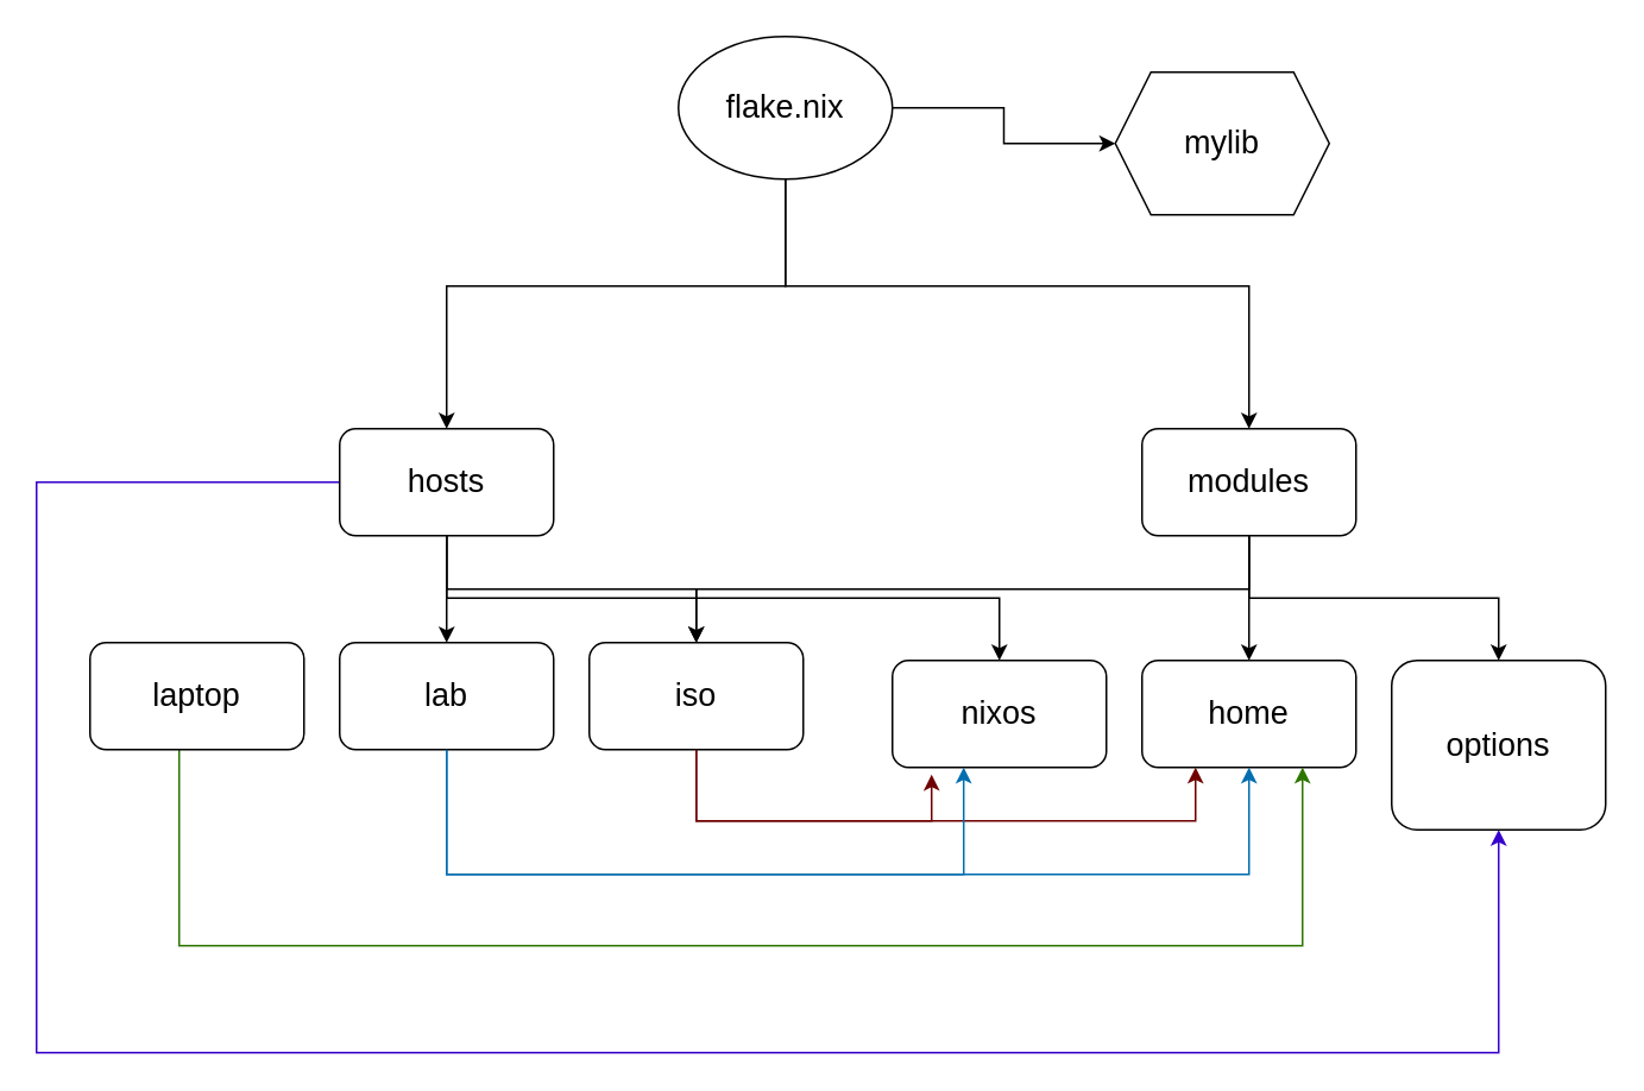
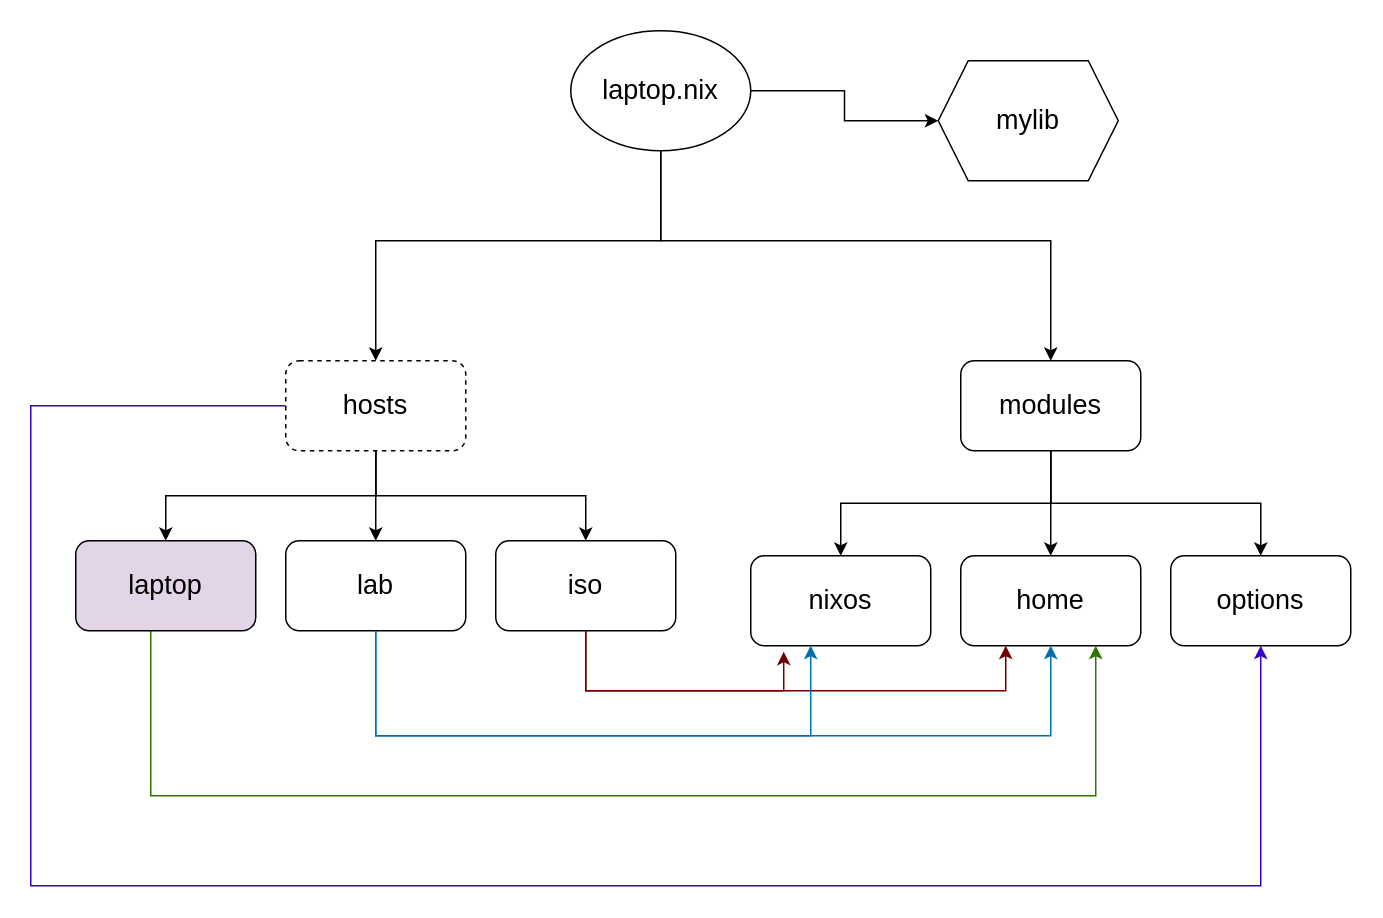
  <mxCell id="0" />
  <mxCell id="1" parent="0" />
  <mxCell id="2" style="edgeStyle=orthogonalEdgeStyle;rounded=0;orthogonalLoop=1;jettySize=auto;html=1;exitX=0.5;exitY=1;exitDx=0;exitDy=0;fontSize=18;" edge="1" parent="1" source="5" target="10"><mxGeometry relative="1" as="geometry"><Array as="points"><mxPoint x="440" y="160" /><mxPoint x="250" y="160" /></Array></mxGeometry></mxCell>
  <mxCell id="3" style="edgeStyle=orthogonalEdgeStyle;rounded=0;orthogonalLoop=1;jettySize=auto;html=1;exitX=0.5;exitY=1;exitDx=0;exitDy=0;entryX=0.5;entryY=0;entryDx=0;entryDy=0;fontSize=18;" edge="1" parent="1" source="5" target="14"><mxGeometry relative="1" as="geometry"><mxPoint x="500" y="70" as="sourcePoint" /><mxPoint x="570" y="210" as="targetPoint" /><Array as="points"><mxPoint x="440" y="160" /><mxPoint x="700" y="160" /></Array></mxGeometry></mxCell>
  <mxCell id="4" style="edgeStyle=orthogonalEdgeStyle;rounded=0;orthogonalLoop=1;jettySize=auto;html=1;fontSize=18;" edge="1" parent="1" source="5" target="15"><mxGeometry relative="1" as="geometry" /></mxCell>
- <mxCell id="5" value="flake.nix" style="ellipse;whiteSpace=wrap;html=1;fontSize=18;" vertex="1" parent="1"><mxGeometry x="380" y="20" width="120" height="80" as="geometry" /></mxCell>
- <mxCell id="6" style="edgeStyle=orthogonalEdgeStyle;rounded=0;orthogonalLoop=1;jettySize=auto;html=1;exitX=0.5;exitY=1;exitDx=0;exitDy=0;fontSize=18;" edge="1" parent="1" source="10" target="16"><mxGeometry relative="1" as="geometry" /></mxCell>
+ <mxCell id="5" value="laptop.nix" style="ellipse;whiteSpace=wrap;html=1;fontSize=18;" vertex="1" parent="1"><mxGeometry x="380" y="20" width="120" height="80" as="geometry" /></mxCell>
+ <mxCell id="6" style="edgeStyle=orthogonalEdgeStyle;rounded=0;orthogonalLoop=1;jettySize=auto;html=1;exitX=0.5;exitY=1;exitDx=0;exitDy=0;fontSize=18;" edge="1" parent="1" source="10" target="20"><mxGeometry relative="1" as="geometry" /></mxCell>
  <mxCell id="7" style="edgeStyle=orthogonalEdgeStyle;rounded=0;orthogonalLoop=1;jettySize=auto;html=1;fontSize=18;" edge="1" parent="1" source="10" target="22"><mxGeometry relative="1" as="geometry" /></mxCell>
  <mxCell id="8" style="edgeStyle=orthogonalEdgeStyle;rounded=0;orthogonalLoop=1;jettySize=auto;html=1;exitX=0.5;exitY=1;exitDx=0;exitDy=0;fontSize=18;" edge="1" parent="1" source="10" target="24"><mxGeometry relative="1" as="geometry" /></mxCell>
  <mxCell id="9" style="edgeStyle=orthogonalEdgeStyle;rounded=0;orthogonalLoop=1;jettySize=auto;html=1;entryX=0.5;entryY=1;entryDx=0;entryDy=0;fillColor=#6a00ff;strokeColor=#3700CC;fontSize=18;" edge="1" parent="1" source="10" target="18"><mxGeometry relative="1" as="geometry"><mxPoint x="-20" y="620" as="targetPoint" /><Array as="points"><mxPoint x="20" y="270" /><mxPoint x="20" y="590" /><mxPoint x="840" y="590" /></Array></mxGeometry></mxCell>
- <mxCell id="10" value="hosts" style="rounded=1;whiteSpace=wrap;html=1;fontSize=18;" vertex="1" parent="1"><mxGeometry x="190" y="240" width="120" height="60" as="geometry" /></mxCell>
- <mxCell id="11" style="edgeStyle=orthogonalEdgeStyle;rounded=0;orthogonalLoop=1;jettySize=auto;html=1;exitX=0.5;exitY=1;exitDx=0;exitDy=0;fontSize=18;" edge="1" parent="1" source="14" target="24"><mxGeometry relative="1" as="geometry" /></mxCell>
+ <mxCell id="10" value="hosts" style="rounded=1;whiteSpace=wrap;html=1;fontSize=18;dashed=1;" vertex="1" parent="1"><mxGeometry x="190" y="240" width="120" height="60" as="geometry" /></mxCell>
+ <mxCell id="11" style="edgeStyle=orthogonalEdgeStyle;rounded=0;orthogonalLoop=1;jettySize=auto;html=1;exitX=0.5;exitY=1;exitDx=0;exitDy=0;fontSize=18;" edge="1" parent="1" source="14" target="16"><mxGeometry relative="1" as="geometry" /></mxCell>
  <mxCell id="12" style="edgeStyle=orthogonalEdgeStyle;rounded=0;orthogonalLoop=1;jettySize=auto;html=1;entryX=0.5;entryY=0;entryDx=0;entryDy=0;fontSize=18;" edge="1" parent="1" source="14" target="17"><mxGeometry relative="1" as="geometry" /></mxCell>
  <mxCell id="13" style="edgeStyle=orthogonalEdgeStyle;rounded=0;orthogonalLoop=1;jettySize=auto;html=1;exitX=0.5;exitY=1;exitDx=0;exitDy=0;fontSize=18;" edge="1" parent="1" source="14" target="18"><mxGeometry relative="1" as="geometry" /></mxCell>
  <mxCell id="14" value="modules" style="rounded=1;whiteSpace=wrap;html=1;fontSize=18;" vertex="1" parent="1"><mxGeometry x="640" y="240" width="120" height="60" as="geometry" /></mxCell>
  <mxCell id="15" value="mylib" style="shape=hexagon;perimeter=hexagonPerimeter2;whiteSpace=wrap;html=1;fixedSize=1;fontSize=18;" vertex="1" parent="1"><mxGeometry x="625" y="40" width="120" height="80" as="geometry" /></mxCell>
  <mxCell id="16" value="nixos" style="rounded=1;whiteSpace=wrap;html=1;fontSize=18;" vertex="1" parent="1"><mxGeometry x="500" y="370" width="120" height="60" as="geometry" /></mxCell>
  <mxCell id="17" value="&lt;div&gt;home&lt;/div&gt;" style="rounded=1;whiteSpace=wrap;html=1;fontSize=18;" vertex="1" parent="1"><mxGeometry x="640" y="370" width="120" height="60" as="geometry" /></mxCell>
- <mxCell id="18" value="&lt;div&gt;options&lt;/div&gt;" style="rounded=1;whiteSpace=wrap;html=1;fontSize=18;" vertex="1" parent="1"><mxGeometry x="780" y="370" width="120" height="95" as="geometry" /></mxCell>
+ <mxCell id="18" value="&lt;div&gt;options&lt;/div&gt;" style="rounded=1;whiteSpace=wrap;html=1;fontSize=18;" vertex="1" parent="1"><mxGeometry x="780" y="370" width="120" height="60" as="geometry" /></mxCell>
  <mxCell id="19" style="edgeStyle=orthogonalEdgeStyle;rounded=0;orthogonalLoop=1;jettySize=auto;html=1;entryX=0.75;entryY=1;entryDx=0;entryDy=0;fillColor=#60a917;strokeColor=#2D7600;fontSize=18;" edge="1" parent="1" source="20" target="17"><mxGeometry relative="1" as="geometry"><Array as="points"><mxPoint x="100" y="530" /><mxPoint x="730" y="530" /></Array></mxGeometry></mxCell>
- <mxCell id="20" value="laptop" style="rounded=1;whiteSpace=wrap;html=1;fontSize=18;" vertex="1" parent="1"><mxGeometry x="50" y="360" width="120" height="60" as="geometry" /></mxCell>
+ <mxCell id="20" value="laptop" style="rounded=1;whiteSpace=wrap;html=1;fontSize=18;fillColor=#e1d5e7;" vertex="1" parent="1"><mxGeometry x="50" y="360" width="120" height="60" as="geometry" /></mxCell>
  <mxCell id="21" style="edgeStyle=orthogonalEdgeStyle;rounded=0;orthogonalLoop=1;jettySize=auto;html=1;entryX=0.5;entryY=1;entryDx=0;entryDy=0;fillColor=#1ba1e2;strokeColor=#006EAF;fontSize=18;" edge="1" parent="1" source="22" target="17"><mxGeometry relative="1" as="geometry"><Array as="points"><mxPoint x="250" y="490" /><mxPoint x="700" y="490" /></Array></mxGeometry></mxCell>
  <mxCell id="22" value="lab" style="rounded=1;whiteSpace=wrap;html=1;fontSize=18;" vertex="1" parent="1"><mxGeometry x="190" y="360" width="120" height="60" as="geometry" /></mxCell>
  <mxCell id="23" style="edgeStyle=orthogonalEdgeStyle;rounded=0;orthogonalLoop=1;jettySize=auto;html=1;entryX=0.25;entryY=1;entryDx=0;entryDy=0;fillColor=#a20025;strokeColor=#6F0000;fontSize=18;" edge="1" parent="1" source="24" target="17"><mxGeometry relative="1" as="geometry"><Array as="points"><mxPoint x="390" y="460" /><mxPoint x="670" y="460" /></Array></mxGeometry></mxCell>
  <mxCell id="24" value="&lt;div&gt;iso&lt;/div&gt;" style="rounded=1;whiteSpace=wrap;html=1;fontSize=18;" vertex="1" parent="1"><mxGeometry x="330" y="360" width="120" height="60" as="geometry" /></mxCell>
  <mxCell id="25" style="edgeStyle=orthogonalEdgeStyle;rounded=0;orthogonalLoop=1;jettySize=auto;html=1;entryX=0.333;entryY=1;entryDx=0;entryDy=0;entryPerimeter=0;fillColor=#1ba1e2;strokeColor=#006EAF;fontSize=18;" edge="1" parent="1" source="22" target="16"><mxGeometry relative="1" as="geometry"><Array as="points"><mxPoint x="250" y="490" /><mxPoint x="540" y="490" /></Array></mxGeometry></mxCell>
  <mxCell id="26" style="edgeStyle=orthogonalEdgeStyle;rounded=0;orthogonalLoop=1;jettySize=auto;html=1;entryX=0.183;entryY=1.067;entryDx=0;entryDy=0;entryPerimeter=0;strokeColor=#6F0000;fillColor=#a20025;fontSize=18;" edge="1" parent="1" source="24" target="16"><mxGeometry relative="1" as="geometry"><Array as="points"><mxPoint x="390" y="460" /><mxPoint x="522" y="460" /></Array></mxGeometry></mxCell>
